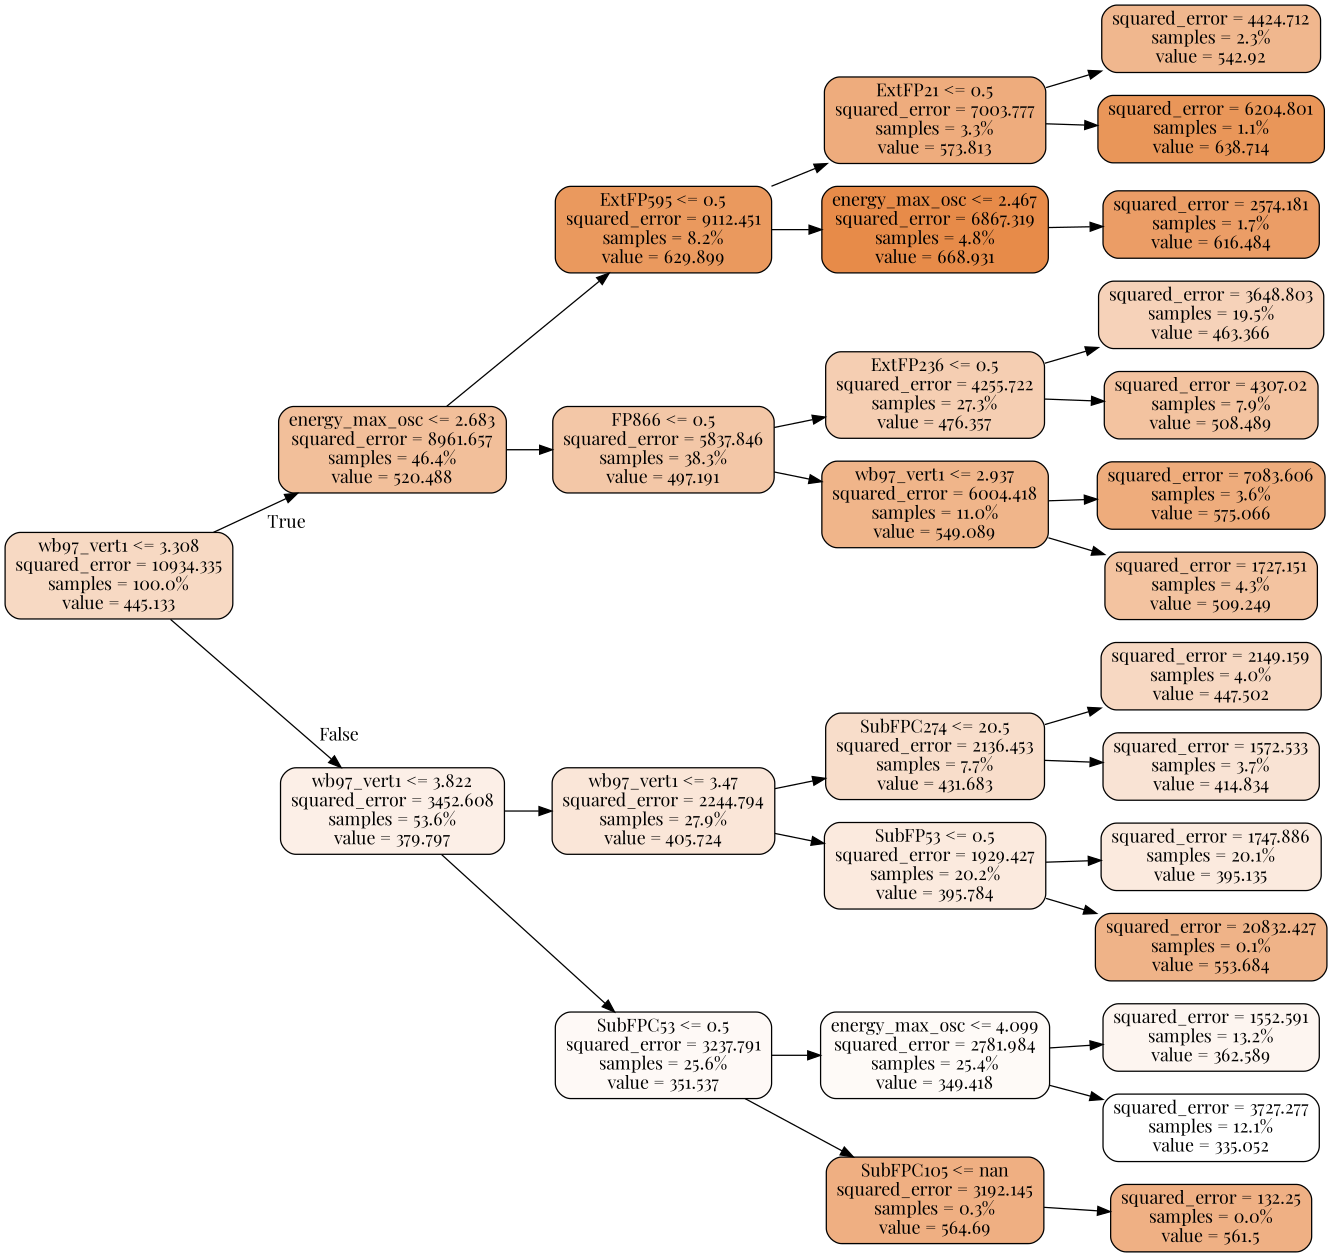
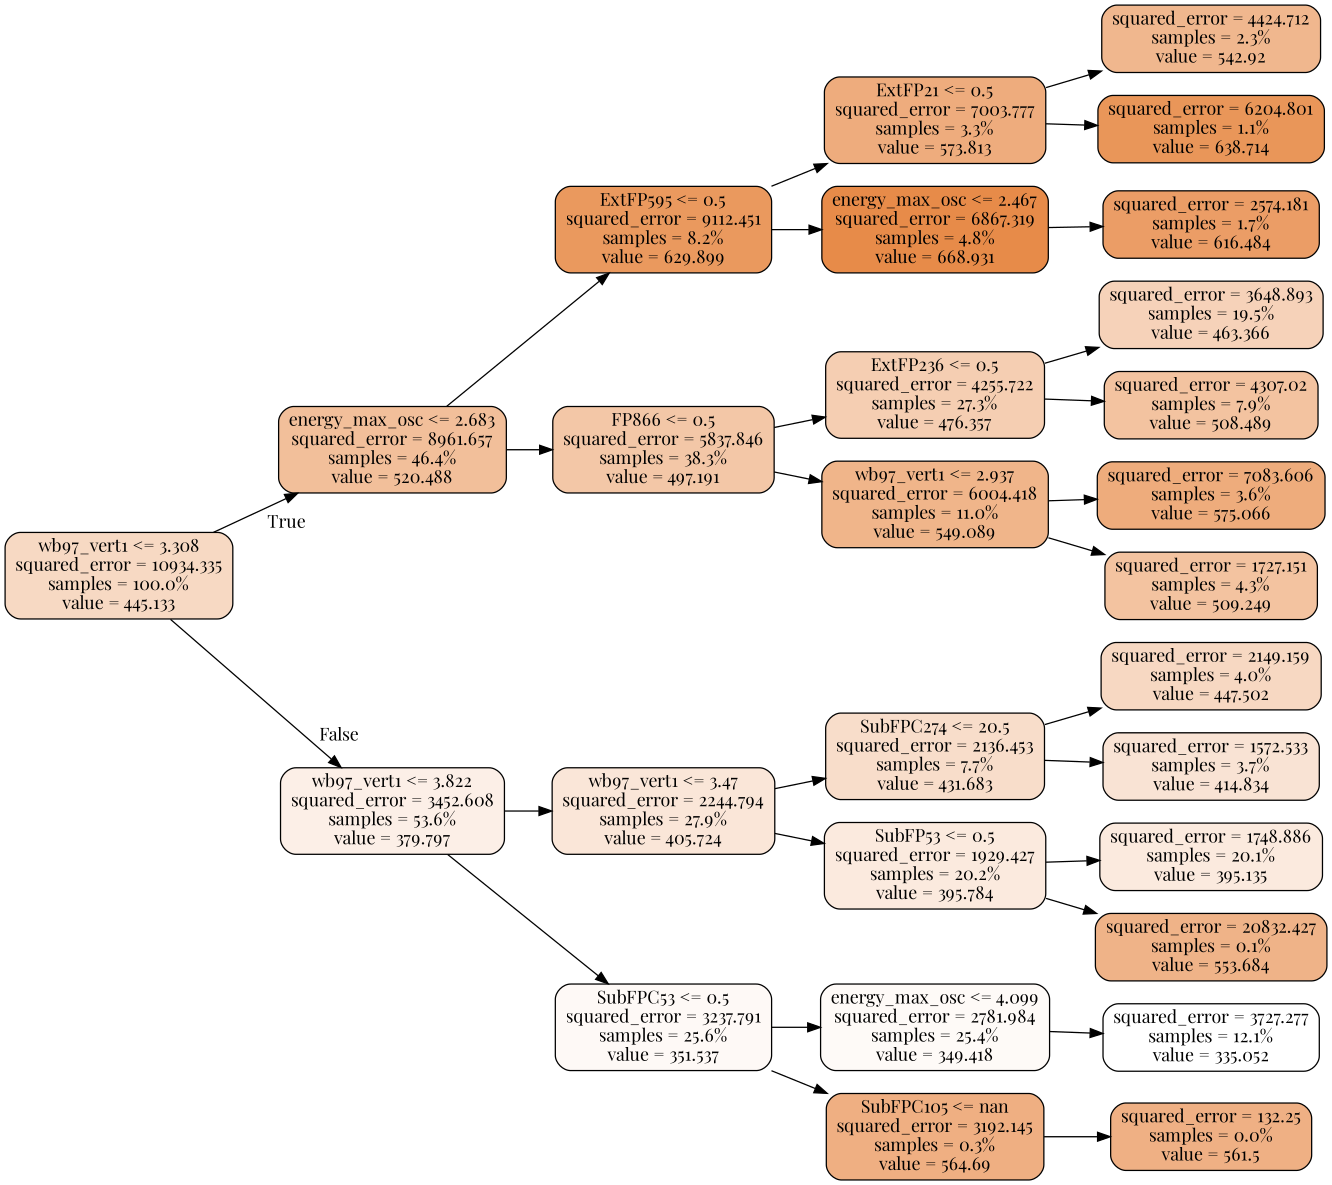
  digraph {
    fontname="Playfair Display"
    rankdir=LR
    node [color=black fillcolor="#f3c3a0" fontname="Playfair Display" shape=box style="filled, rounded"]
    edge [fontname="Playfair Display"]
    n1 [fillcolor="#f7d9c3" label="wb97_vert1 <= 3.308\nsquared_error = 10934.335\nsamples = 100.0%\nvalue = 445.133"]
    n2 [fillcolor="#f2bf9a" label="energy_max_osc <= 2.683\nsquared_error = 8961.657\nsamples = 46.4%\nvalue = 520.488"]
    n3 [fillcolor="#fcefe7" label="wb97_vert1 <= 3.822\nsquared_error = 3452.608\nsamples = 53.6%\nvalue = 379.797"]
    n4 [fillcolor="#ea995e" label="ExtFP595 <= 0.5\nsquared_error = 9112.451\nsamples = 8.2%\nvalue = 629.899"]
    n5 [fillcolor="#f3c7a7" label="FP866 <= 0.5\nsquared_error = 5837.846\nsamples = 38.3%\nvalue = 497.191"]
    n6 [fillcolor="#fae6d8" label="wb97_vert1 <= 3.47\nsquared_error = 2244.794\nsamples = 27.9%\nvalue = 405.724"]
    n7 [fillcolor="#fef9f6" label="SubFPC53 <= 0.5\nsquared_error = 3237.791\nsamples = 25.6%\nvalue = 351.537"]
    n8 [fillcolor="#eeac7d" label="ExtFP21 <= 0.5\nsquared_error = 7003.777\nsamples = 3.3%\nvalue = 573.813"]
    n9 [fillcolor="#e78b49" label="energy_max_osc <= 2.467\nsquared_error = 6867.319\nsamples = 4.8%\nvalue = 668.931"]
    n10 [fillcolor="#f5ceb2" label="ExtFP236 <= 0.5\nsquared_error = 4255.722\nsamples = 27.3%\nvalue = 476.357"]
    n11 [fillcolor="#f0b58a" label="wb97_vert1 <= 2.937\nsquared_error = 6004.418\nsamples = 11.0%\nvalue = 549.089"]
    n12 [fillcolor="#f0b78e" label="squared_error = 4424.712\nsamples = 2.3%\nvalue = 542.92"]
    n13 [fillcolor="#e99659" label="squared_error = 6204.801\nsamples = 1.1%\nvalue = 638.714"]
    n14 [fillcolor="#eb9d66" label="squared_error = 2574.181\nsamples = 1.7%\nvalue = 616.484"]
-   n15 [fillcolor="#f6d2b9" label="squared_error = 3648.803\nsamples = 19.5%\nvalue = 463.366"]
+   n15 [fillcolor="#f6d2b9" label="squared_error = 3648.893\nsamples = 19.5%\nvalue = 463.366"]
    n16 [label="squared_error = 4307.02\nsamples = 7.9%\nvalue = 508.489"]
    n17 [fillcolor="#eeac7c" label="squared_error = 7083.606\nsamples = 3.6%\nvalue = 575.066"]
    n18 [label="squared_error = 1727.151\nsamples = 4.3%\nvalue = 509.249"]
    n19 [fillcolor="#f8ddca" label="SubFPC274 <= 20.5\nsquared_error = 2136.453\nsamples = 7.7%\nvalue = 431.683"]
    n20 [fillcolor="#fbeade" label="SubFP53 <= 0.5\nsquared_error = 1929.427\nsamples = 20.2%\nvalue = 395.784"]
    n21 [fillcolor="#fefaf7" label="energy_max_osc <= 4.099\nsquared_error = 2781.984\nsamples = 25.4%\nvalue = 349.418"]
    n22 [fillcolor="#efaf82" label="SubFPC105 <= nan\nsquared_error = 3192.145\nsamples = 0.3%\nvalue = 564.69"]
    n23 [fillcolor="#f7d8c2" label="squared_error = 2149.159\nsamples = 4.0%\nvalue = 447.502"]
    n24 [fillcolor="#f9e3d4" label="squared_error = 1572.533\nsamples = 3.7%\nvalue = 414.834"]
-   n25 [fillcolor="#fbeade" label="squared_error = 1747.886\nsamples = 20.1%\nvalue = 395.135"]
+   n25 [fillcolor="#fbeade" label="squared_error = 1748.886\nsamples = 20.1%\nvalue = 395.135"]
    n26 [fillcolor="#efb388" label="squared_error = 20832.427\nsamples = 0.1%\nvalue = 553.684"]
-   n27 [fillcolor="#fdf5f0" label="squared_error = 1552.591\nsamples = 13.2%\nvalue = 362.589"]
    n28 [fillcolor="#ffffff" label="squared_error = 3727.277\nsamples = 12.1%\nvalue = 335.052"]
    n29 [fillcolor="#efb084" label="squared_error = 132.25\nsamples = 0.0%\nvalue = 561.5"]
    n1 -> n2 [headlabel=True labelangle=45 labeldistance=2.5]
    n1 -> n3 [headlabel=False labelangle=-45 labeldistance=2.5]
    n2 -> n4
    n2 -> n5
    n3 -> n6
    n3 -> n7
    n4 -> n8
    n4 -> n9
    n5 -> n10
    n5 -> n11
    n6 -> n19
    n6 -> n20
    n7 -> n21
    n7 -> n22
    n8 -> n12
    n8 -> n13
    n9 -> n14
    n10 -> n15
    n10 -> n16
    n11 -> n17
    n11 -> n18
    n19 -> n23
    n19 -> n24
    n20 -> n25
    n20 -> n26
-   n21 -> n27
    n21 -> n28
    n22 -> n29
  }
